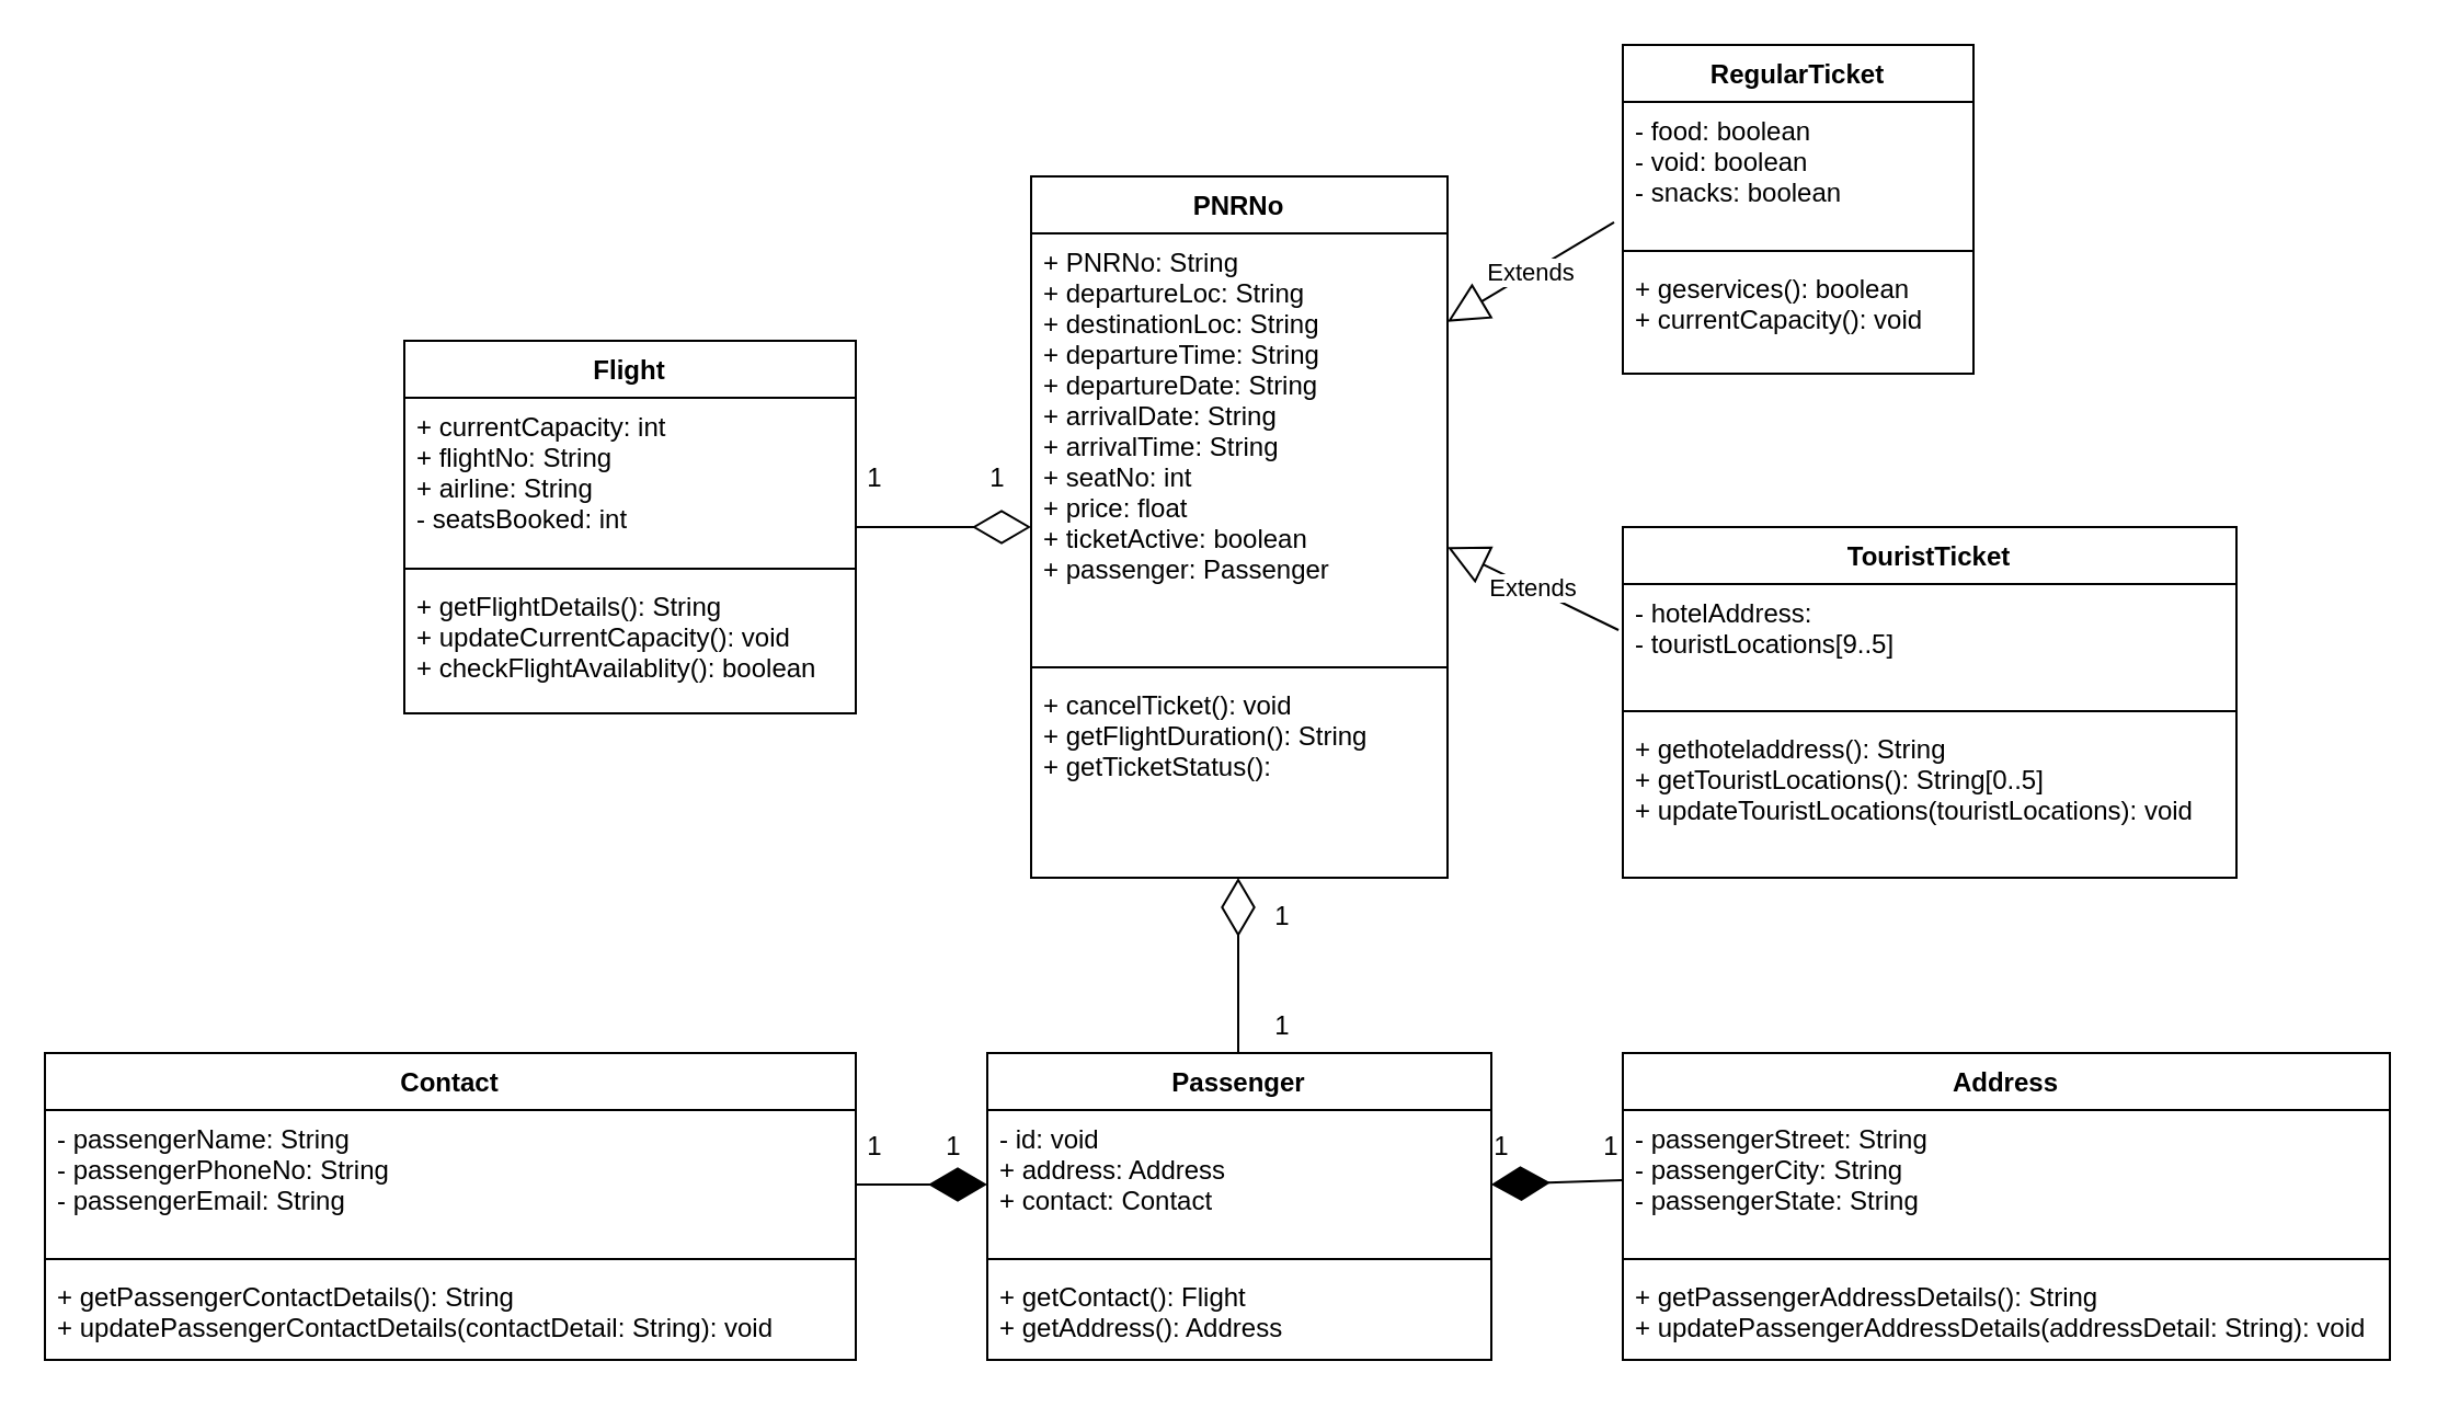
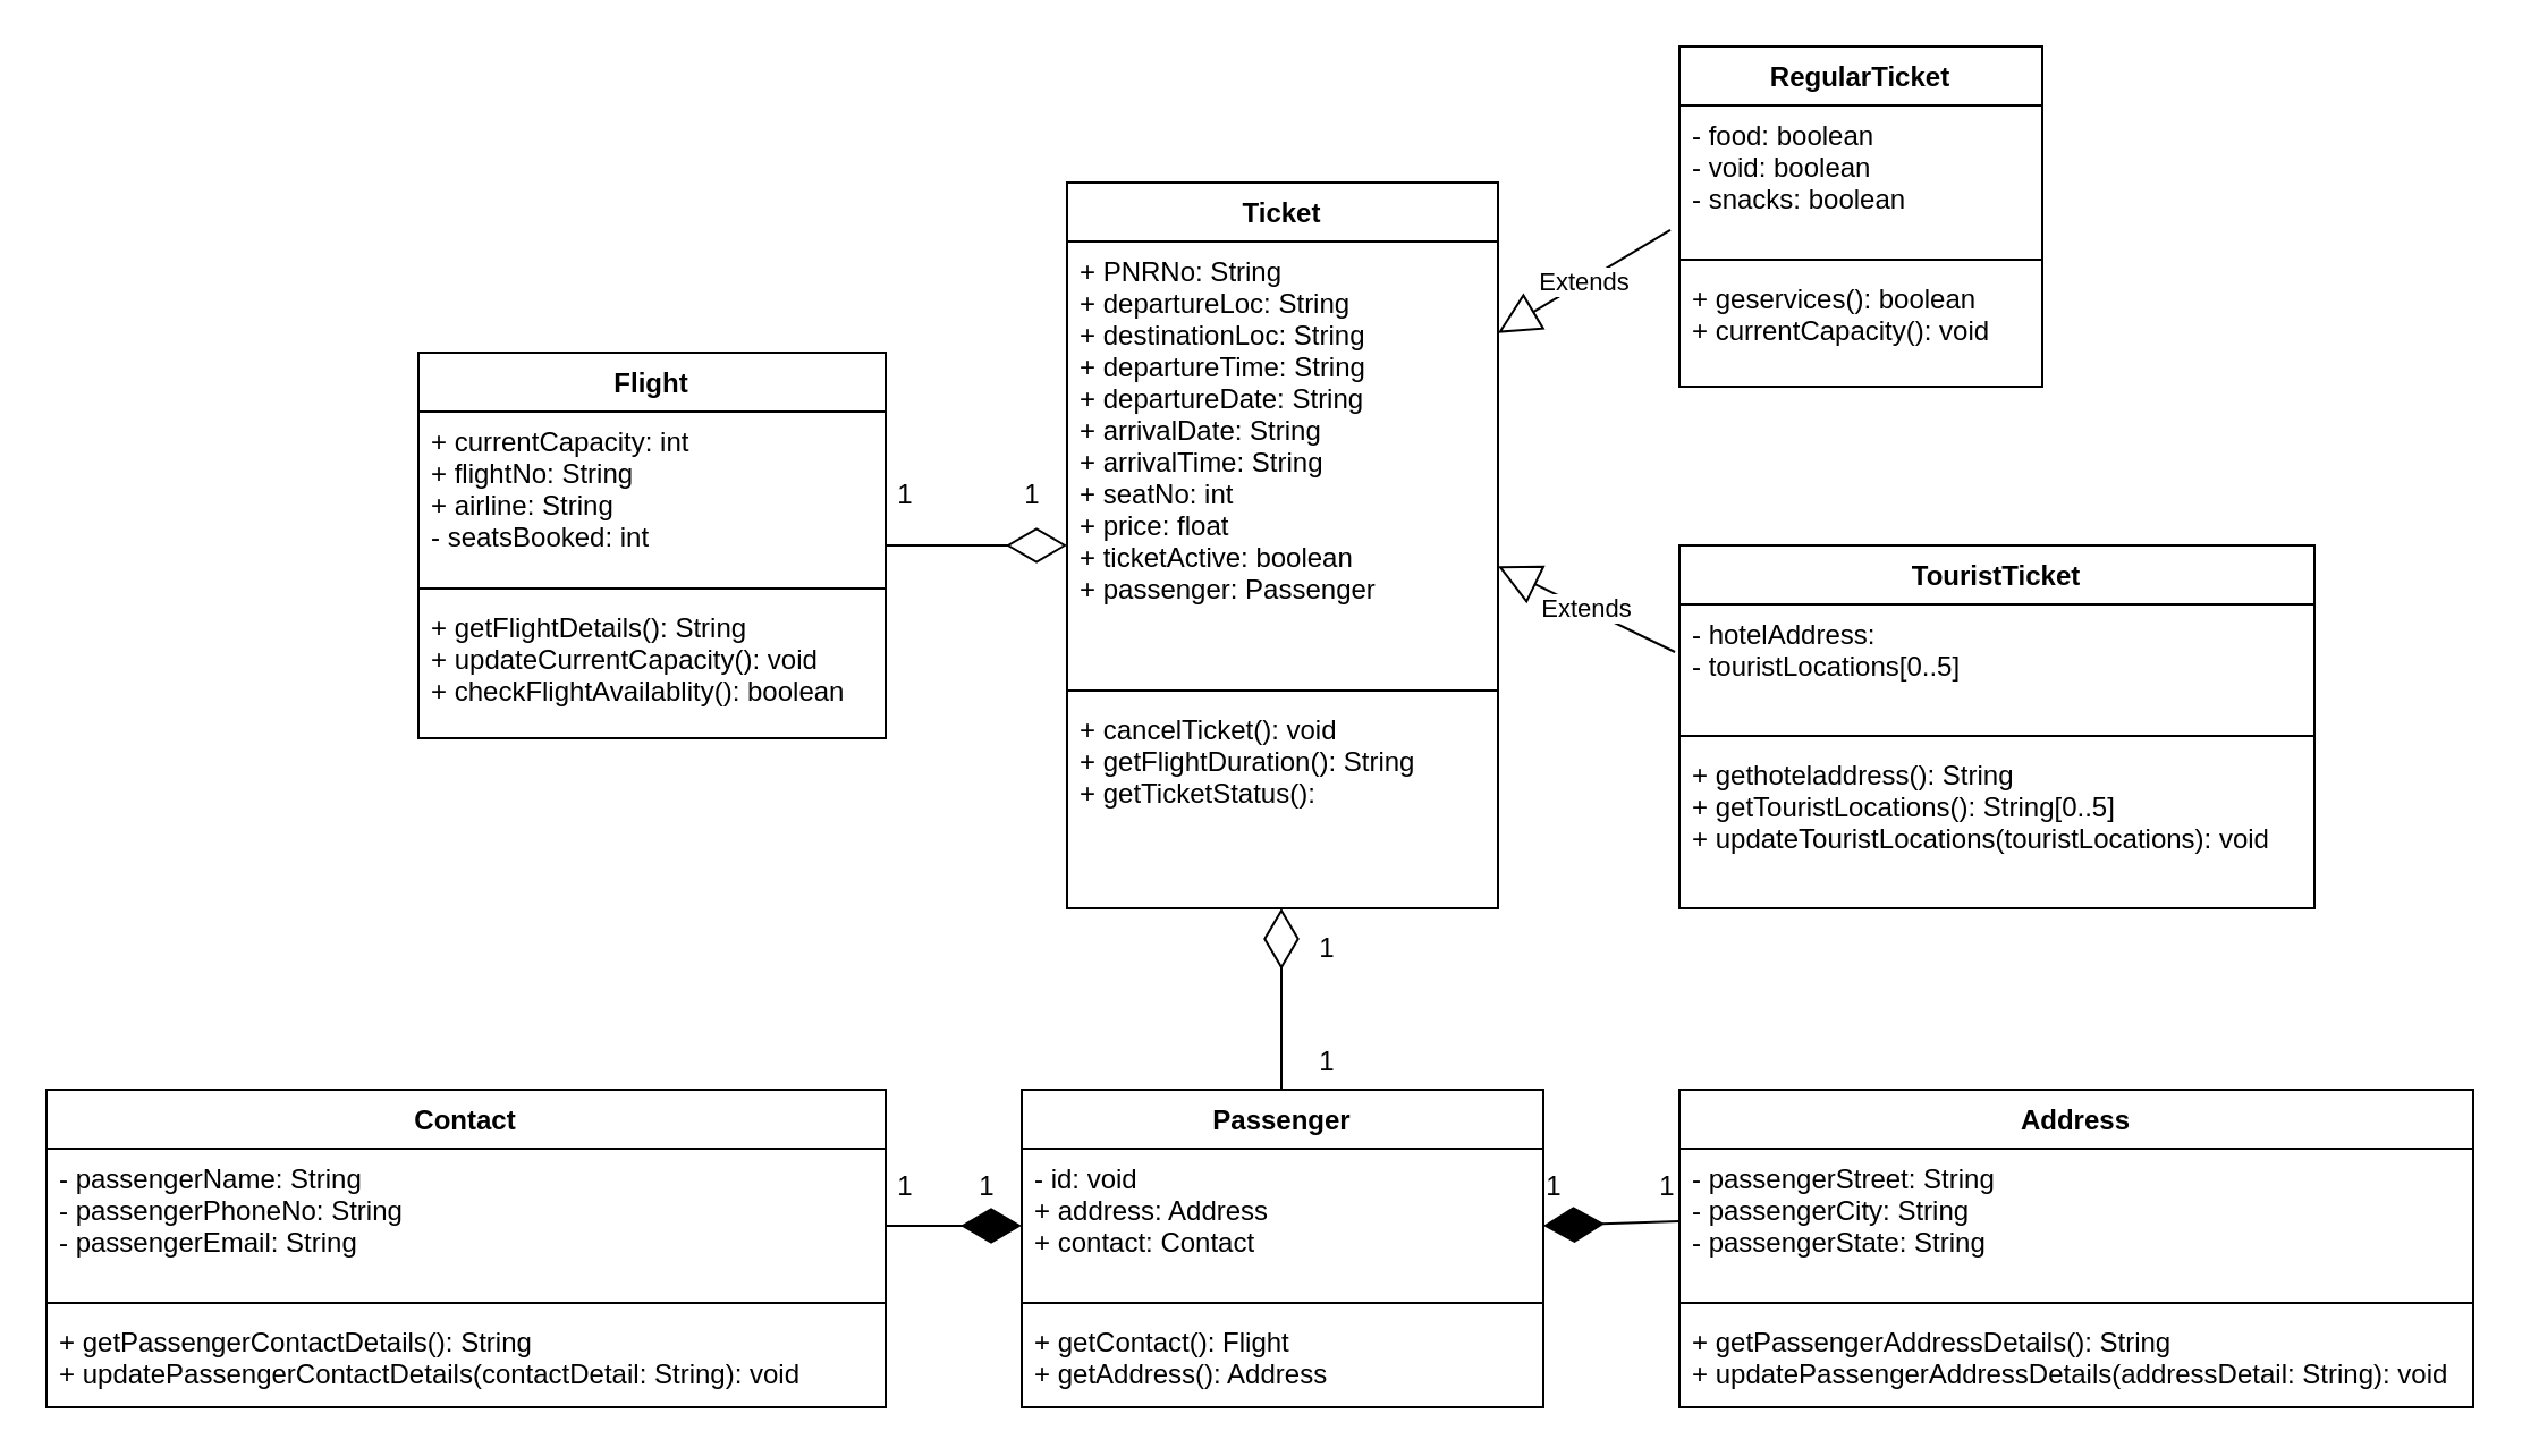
  <mxCell id="0" />
  <mxCell id="1" parent="0" />
  <mxCell id="2" value="Passenger" style="swimlane;fontStyle=1;align=center;verticalAlign=top;childLayout=stackLayout;horizontal=1;startSize=26;horizontalStack=0;resizeParent=1;resizeParentMax=0;resizeLast=0;collapsible=1;marginBottom=0;" parent="1" vertex="1"><mxGeometry x="450" y="480" width="230" height="140" as="geometry" /></mxCell>
  <mxCell id="3" value="- id: void&#10;+ address: Address&#10;+ contact: Contact" style="text;strokeColor=none;fillColor=none;align=left;verticalAlign=top;spacingLeft=4;spacingRight=4;overflow=hidden;rotatable=0;points=[[0,0.5],[1,0.5]];portConstraint=eastwest;" parent="2" vertex="1"><mxGeometry y="26" width="230" height="64" as="geometry" /></mxCell>
  <mxCell id="4" value="" style="line;strokeWidth=1;fillColor=none;align=left;verticalAlign=middle;spacingTop=-1;spacingLeft=3;spacingRight=3;rotatable=0;labelPosition=right;points=[];portConstraint=eastwest;" parent="2" vertex="1"><mxGeometry y="90" width="230" height="8" as="geometry" /></mxCell>
  <mxCell id="5" value="+ getContact(): Flight&#10;+ getAddress(): Address&#10;" style="text;strokeColor=none;fillColor=none;align=left;verticalAlign=top;spacingLeft=4;spacingRight=4;overflow=hidden;rotatable=0;points=[[0,0.5],[1,0.5]];portConstraint=eastwest;" parent="2" vertex="1"><mxGeometry y="98" width="230" height="42" as="geometry" /></mxCell>
- <mxCell id="6" value="PNRNo" style="swimlane;fontStyle=1;align=center;verticalAlign=top;childLayout=stackLayout;horizontal=1;startSize=26;horizontalStack=0;resizeParent=1;resizeParentMax=0;resizeLast=0;collapsible=1;marginBottom=0;" parent="1" vertex="1"><mxGeometry x="470" y="80" width="190" height="320" as="geometry" /></mxCell>
+ <mxCell id="6" value="Ticket" style="swimlane;fontStyle=1;align=center;verticalAlign=top;childLayout=stackLayout;horizontal=1;startSize=26;horizontalStack=0;resizeParent=1;resizeParentMax=0;resizeLast=0;collapsible=1;marginBottom=0;" parent="1" vertex="1"><mxGeometry x="470" y="80" width="190" height="320" as="geometry" /></mxCell>
  <mxCell id="7" value="+ PNRNo: String&#10;+ departureLoc: String&#10;+ destinationLoc: String&#10;+ departureTime: String&#10;+ departureDate: String&#10;+ arrivalDate: String&#10;+ arrivalTime: String&#10;+ seatNo: int&#10;+ price: float&#10;+ ticketActive: boolean&#10;+ passenger: Passenger" style="text;strokeColor=none;fillColor=none;align=left;verticalAlign=top;spacingLeft=4;spacingRight=4;overflow=hidden;rotatable=0;points=[[0,0.5],[1,0.5]];portConstraint=eastwest;" parent="6" vertex="1"><mxGeometry y="26" width="190" height="194" as="geometry" /></mxCell>
  <mxCell id="8" value="" style="line;strokeWidth=1;fillColor=none;align=left;verticalAlign=middle;spacingTop=-1;spacingLeft=3;spacingRight=3;rotatable=0;labelPosition=right;points=[];portConstraint=eastwest;" parent="6" vertex="1"><mxGeometry y="220" width="190" height="8" as="geometry" /></mxCell>
  <mxCell id="9" value="+ cancelTicket(): void&#10;+ getFlightDuration(): String&#10;+ getTicketStatus():  " style="text;strokeColor=none;fillColor=none;align=left;verticalAlign=top;spacingLeft=4;spacingRight=4;overflow=hidden;rotatable=0;points=[[0,0.5],[1,0.5]];portConstraint=eastwest;" parent="6" vertex="1"><mxGeometry y="228" width="190" height="92" as="geometry" /></mxCell>
  <mxCell id="10" value="TouristTicket" style="swimlane;fontStyle=1;align=center;verticalAlign=top;childLayout=stackLayout;horizontal=1;startSize=26;horizontalStack=0;resizeParent=1;resizeParentMax=0;resizeLast=0;collapsible=1;marginBottom=0;" parent="1" vertex="1"><mxGeometry x="740" y="240" width="280" height="160" as="geometry" /></mxCell>
- <mxCell id="11" value="- hotelAddress:&#10;- touristLocations[9..5]&#10;" style="text;strokeColor=none;fillColor=none;align=left;verticalAlign=top;spacingLeft=4;spacingRight=4;overflow=hidden;rotatable=0;points=[[0,0.5],[1,0.5]];portConstraint=eastwest;" parent="10" vertex="1"><mxGeometry y="26" width="280" height="54" as="geometry" /></mxCell>
+ <mxCell id="11" value="- hotelAddress:&#10;- touristLocations[0..5]&#10;" style="text;strokeColor=none;fillColor=none;align=left;verticalAlign=top;spacingLeft=4;spacingRight=4;overflow=hidden;rotatable=0;points=[[0,0.5],[1,0.5]];portConstraint=eastwest;" parent="10" vertex="1"><mxGeometry y="26" width="280" height="54" as="geometry" /></mxCell>
  <mxCell id="12" value="" style="line;strokeWidth=1;fillColor=none;align=left;verticalAlign=middle;spacingTop=-1;spacingLeft=3;spacingRight=3;rotatable=0;labelPosition=right;points=[];portConstraint=eastwest;" parent="10" vertex="1"><mxGeometry y="80" width="280" height="8" as="geometry" /></mxCell>
  <mxCell id="13" value="+ gethoteladdress(): String&#10;+ getTouristLocations(): String[0..5]&#10;+ updateTouristLocations(touristLocations): void" style="text;strokeColor=none;fillColor=none;align=left;verticalAlign=top;spacingLeft=4;spacingRight=4;overflow=hidden;rotatable=0;points=[[0,0.5],[1,0.5]];portConstraint=eastwest;" parent="10" vertex="1"><mxGeometry y="88" width="280" height="72" as="geometry" /></mxCell>
  <mxCell id="14" value="RegularTicket" style="swimlane;fontStyle=1;align=center;verticalAlign=top;childLayout=stackLayout;horizontal=1;startSize=26;horizontalStack=0;resizeParent=1;resizeParentMax=0;resizeLast=0;collapsible=1;marginBottom=0;" parent="1" vertex="1"><mxGeometry x="740" y="20" width="160" height="150" as="geometry" /></mxCell>
  <mxCell id="15" value="- food: boolean&#10;- void: boolean&#10;- snacks: boolean" style="text;strokeColor=none;fillColor=none;align=left;verticalAlign=top;spacingLeft=4;spacingRight=4;overflow=hidden;rotatable=0;points=[[0,0.5],[1,0.5]];portConstraint=eastwest;" parent="14" vertex="1"><mxGeometry y="26" width="160" height="64" as="geometry" /></mxCell>
  <mxCell id="16" value="" style="line;strokeWidth=1;fillColor=none;align=left;verticalAlign=middle;spacingTop=-1;spacingLeft=3;spacingRight=3;rotatable=0;labelPosition=right;points=[];portConstraint=eastwest;" parent="14" vertex="1"><mxGeometry y="90" width="160" height="8" as="geometry" /></mxCell>
  <mxCell id="17" value="+ geservices(): boolean&#10;+ currentCapacity(): void" style="text;strokeColor=none;fillColor=none;align=left;verticalAlign=top;spacingLeft=4;spacingRight=4;overflow=hidden;rotatable=0;points=[[0,0.5],[1,0.5]];portConstraint=eastwest;" parent="14" vertex="1"><mxGeometry y="98" width="160" height="52" as="geometry" /></mxCell>
  <mxCell id="18" value="Flight" style="swimlane;fontStyle=1;align=center;verticalAlign=top;childLayout=stackLayout;horizontal=1;startSize=26;horizontalStack=0;resizeParent=1;resizeParentMax=0;resizeLast=0;collapsible=1;marginBottom=0;" parent="1" vertex="1"><mxGeometry x="184" y="155" width="206" height="170" as="geometry" /></mxCell>
  <mxCell id="19" value="+ currentCapacity: int&#10;+ flightNo: String&#10;+ airline: String&#10;- seatsBooked: int&#10;" style="text;strokeColor=none;fillColor=none;align=left;verticalAlign=top;spacingLeft=4;spacingRight=4;overflow=hidden;rotatable=0;points=[[0,0.5],[1,0.5]];portConstraint=eastwest;" parent="18" vertex="1"><mxGeometry y="26" width="206" height="74" as="geometry" /></mxCell>
  <mxCell id="20" value="" style="line;strokeWidth=1;fillColor=none;align=left;verticalAlign=middle;spacingTop=-1;spacingLeft=3;spacingRight=3;rotatable=0;labelPosition=right;points=[];portConstraint=eastwest;" parent="18" vertex="1"><mxGeometry y="100" width="206" height="8" as="geometry" /></mxCell>
  <mxCell id="21" value="+ getFlightDetails(): String&#10;+ updateCurrentCapacity(): void&#10;+ checkFlightAvailablity(): boolean " style="text;strokeColor=none;fillColor=none;align=left;verticalAlign=top;spacingLeft=4;spacingRight=4;overflow=hidden;rotatable=0;points=[[0,0.5],[1,0.5]];portConstraint=eastwest;" parent="18" vertex="1"><mxGeometry y="108" width="206" height="62" as="geometry" /></mxCell>
  <mxCell id="22" value="Contact" style="swimlane;fontStyle=1;align=center;verticalAlign=top;childLayout=stackLayout;horizontal=1;startSize=26;horizontalStack=0;resizeParent=1;resizeParentMax=0;resizeLast=0;collapsible=1;marginBottom=0;" parent="1" vertex="1"><mxGeometry x="20" y="480" width="370" height="140" as="geometry" /></mxCell>
  <mxCell id="23" value="- passengerName: String&#10;- passengerPhoneNo: String&#10;- passengerEmail: String" style="text;strokeColor=none;fillColor=none;align=left;verticalAlign=top;spacingLeft=4;spacingRight=4;overflow=hidden;rotatable=0;points=[[0,0.5],[1,0.5]];portConstraint=eastwest;" parent="22" vertex="1"><mxGeometry y="26" width="370" height="64" as="geometry" /></mxCell>
  <mxCell id="24" value="" style="line;strokeWidth=1;fillColor=none;align=left;verticalAlign=middle;spacingTop=-1;spacingLeft=3;spacingRight=3;rotatable=0;labelPosition=right;points=[];portConstraint=eastwest;" parent="22" vertex="1"><mxGeometry y="90" width="370" height="8" as="geometry" /></mxCell>
  <mxCell id="25" value="+ getPassengerContactDetails(): String&#10;+ updatePassengerContactDetails(contactDetail: String): void" style="text;strokeColor=none;fillColor=none;align=left;verticalAlign=top;spacingLeft=4;spacingRight=4;overflow=hidden;rotatable=0;points=[[0,0.5],[1,0.5]];portConstraint=eastwest;" parent="22" vertex="1"><mxGeometry y="98" width="370" height="42" as="geometry" /></mxCell>
  <mxCell id="26" value="Address" style="swimlane;fontStyle=1;align=center;verticalAlign=top;childLayout=stackLayout;horizontal=1;startSize=26;horizontalStack=0;resizeParent=1;resizeParentMax=0;resizeLast=0;collapsible=1;marginBottom=0;" parent="1" vertex="1"><mxGeometry x="740" y="480" width="350" height="140" as="geometry" /></mxCell>
  <mxCell id="27" value="- passengerStreet: String&#10;- passengerCity: String&#10;- passengerState: String" style="text;strokeColor=none;fillColor=none;align=left;verticalAlign=top;spacingLeft=4;spacingRight=4;overflow=hidden;rotatable=0;points=[[0,0.5],[1,0.5]];portConstraint=eastwest;" parent="26" vertex="1"><mxGeometry y="26" width="350" height="64" as="geometry" /></mxCell>
  <mxCell id="28" value="" style="line;strokeWidth=1;fillColor=none;align=left;verticalAlign=middle;spacingTop=-1;spacingLeft=3;spacingRight=3;rotatable=0;labelPosition=right;points=[];portConstraint=eastwest;" parent="26" vertex="1"><mxGeometry y="90" width="350" height="8" as="geometry" /></mxCell>
  <mxCell id="29" value="+ getPassengerAddressDetails(): String&#10;+ updatePassengerAddressDetails(addressDetail: String): void" style="text;strokeColor=none;fillColor=none;align=left;verticalAlign=top;spacingLeft=4;spacingRight=4;overflow=hidden;rotatable=0;points=[[0,0.5],[1,0.5]];portConstraint=eastwest;" parent="26" vertex="1"><mxGeometry y="98" width="350" height="42" as="geometry" /></mxCell>
  <mxCell id="30" value="Extends" style="endArrow=block;endSize=16;endFill=0;html=1;exitX=-0.007;exitY=0.389;exitDx=0;exitDy=0;exitPerimeter=0;" parent="1" source="11" target="7" edge="1"><mxGeometry width="160" relative="1" as="geometry"><mxPoint x="740" y="280" as="sourcePoint" /><mxPoint x="643" y="280" as="targetPoint" /></mxGeometry></mxCell>
  <mxCell id="31" value="Extends" style="endArrow=block;endSize=16;endFill=0;html=1;exitX=-0.025;exitY=0.859;exitDx=0;exitDy=0;exitPerimeter=0;" parent="1" source="15" target="7" edge="1"><mxGeometry width="160" relative="1" as="geometry"><mxPoint x="740" y="192.886" as="sourcePoint" /><mxPoint x="661.96" y="155" as="targetPoint" /></mxGeometry></mxCell>
  <mxCell id="32" value="" style="endArrow=diamondThin;endFill=1;endSize=24;html=1;" parent="1" edge="1"><mxGeometry width="160" relative="1" as="geometry"><mxPoint x="390" y="540" as="sourcePoint" /><mxPoint x="450" y="540" as="targetPoint" /></mxGeometry></mxCell>
  <mxCell id="33" value="" style="endArrow=diamondThin;endFill=1;endSize=24;html=1;exitX=0;exitY=0.5;exitDx=0;exitDy=0;" parent="1" source="27" edge="1"><mxGeometry width="160" relative="1" as="geometry"><mxPoint x="730" y="540" as="sourcePoint" /><mxPoint x="680" y="540" as="targetPoint" /></mxGeometry></mxCell>
  <mxCell id="34" value="" style="endArrow=diamondThin;endFill=0;endSize=24;html=1;" parent="1" edge="1"><mxGeometry width="160" relative="1" as="geometry"><mxPoint x="564.5" y="480" as="sourcePoint" /><mxPoint x="564.5" y="400" as="targetPoint" /></mxGeometry></mxCell>
  <mxCell id="35" value="" style="endArrow=diamondThin;endFill=0;endSize=24;html=1;" parent="1" edge="1"><mxGeometry width="160" relative="1" as="geometry"><mxPoint x="390" y="240" as="sourcePoint" /><mxPoint x="470" y="240" as="targetPoint" /></mxGeometry></mxCell>
  <mxCell id="36" value="1" style="text;html=1;strokeColor=none;fillColor=none;align=center;verticalAlign=middle;whiteSpace=wrap;rounded=0;" parent="1" vertex="1"><mxGeometry x="580" y="460" width="10" height="15" as="geometry" /></mxCell>
  <mxCell id="37" value="1" style="text;html=1;strokeColor=none;fillColor=none;align=center;verticalAlign=middle;whiteSpace=wrap;rounded=0;" parent="1" vertex="1"><mxGeometry x="450" y="210" width="10" height="15" as="geometry" /></mxCell>
  <mxCell id="38" value="1" style="text;html=1;strokeColor=none;fillColor=none;align=center;verticalAlign=middle;whiteSpace=wrap;rounded=0;" parent="1" vertex="1"><mxGeometry x="394" y="210" width="10" height="15" as="geometry" /></mxCell>
  <mxCell id="39" value="1" style="text;html=1;strokeColor=none;fillColor=none;align=center;verticalAlign=middle;whiteSpace=wrap;rounded=0;" parent="1" vertex="1"><mxGeometry x="580" y="410" width="10" height="15" as="geometry" /></mxCell>
  <mxCell id="40" value="1" style="text;html=1;strokeColor=none;fillColor=none;align=center;verticalAlign=middle;whiteSpace=wrap;rounded=0;" parent="1" vertex="1"><mxGeometry x="730" y="515" width="10" height="15" as="geometry" /></mxCell>
  <mxCell id="41" value="1" style="text;html=1;strokeColor=none;fillColor=none;align=center;verticalAlign=middle;whiteSpace=wrap;rounded=0;" parent="1" vertex="1"><mxGeometry x="680" y="515" width="10" height="15" as="geometry" /></mxCell>
  <mxCell id="42" value="1" style="text;html=1;strokeColor=none;fillColor=none;align=center;verticalAlign=middle;whiteSpace=wrap;rounded=0;" parent="1" vertex="1"><mxGeometry x="430" y="515" width="10" height="15" as="geometry" /></mxCell>
  <mxCell id="43" value="1" style="text;html=1;strokeColor=none;fillColor=none;align=center;verticalAlign=middle;whiteSpace=wrap;rounded=0;" parent="1" vertex="1"><mxGeometry x="394" y="515" width="10" height="15" as="geometry" /></mxCell>
